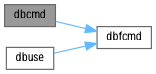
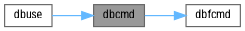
  digraph {
    fontname="Roboto Condensed"
    rankdir=RL
    node [color=grey40 fillcolor=white fontname="Roboto Condensed" fontsize=10 shape=box style=filled]
    edge [color=steelblue1 dir=back fontname="Roboto Condensed" fontsize=10 labelfontname=Helvetica labelfontsize=10 style=solid]
    n1 [color=gray40 fillcolor=grey60 fontcolor=black height=0.2 label=dbcmd width=0.4]
    n2 [height=0.2 label=dbuse width=0.4]
    n3 [height=0.2 label=dbfcmd width=0.4]
-   n3 -> n2
+   n1 -> n2
    n3 -> n1
  }
